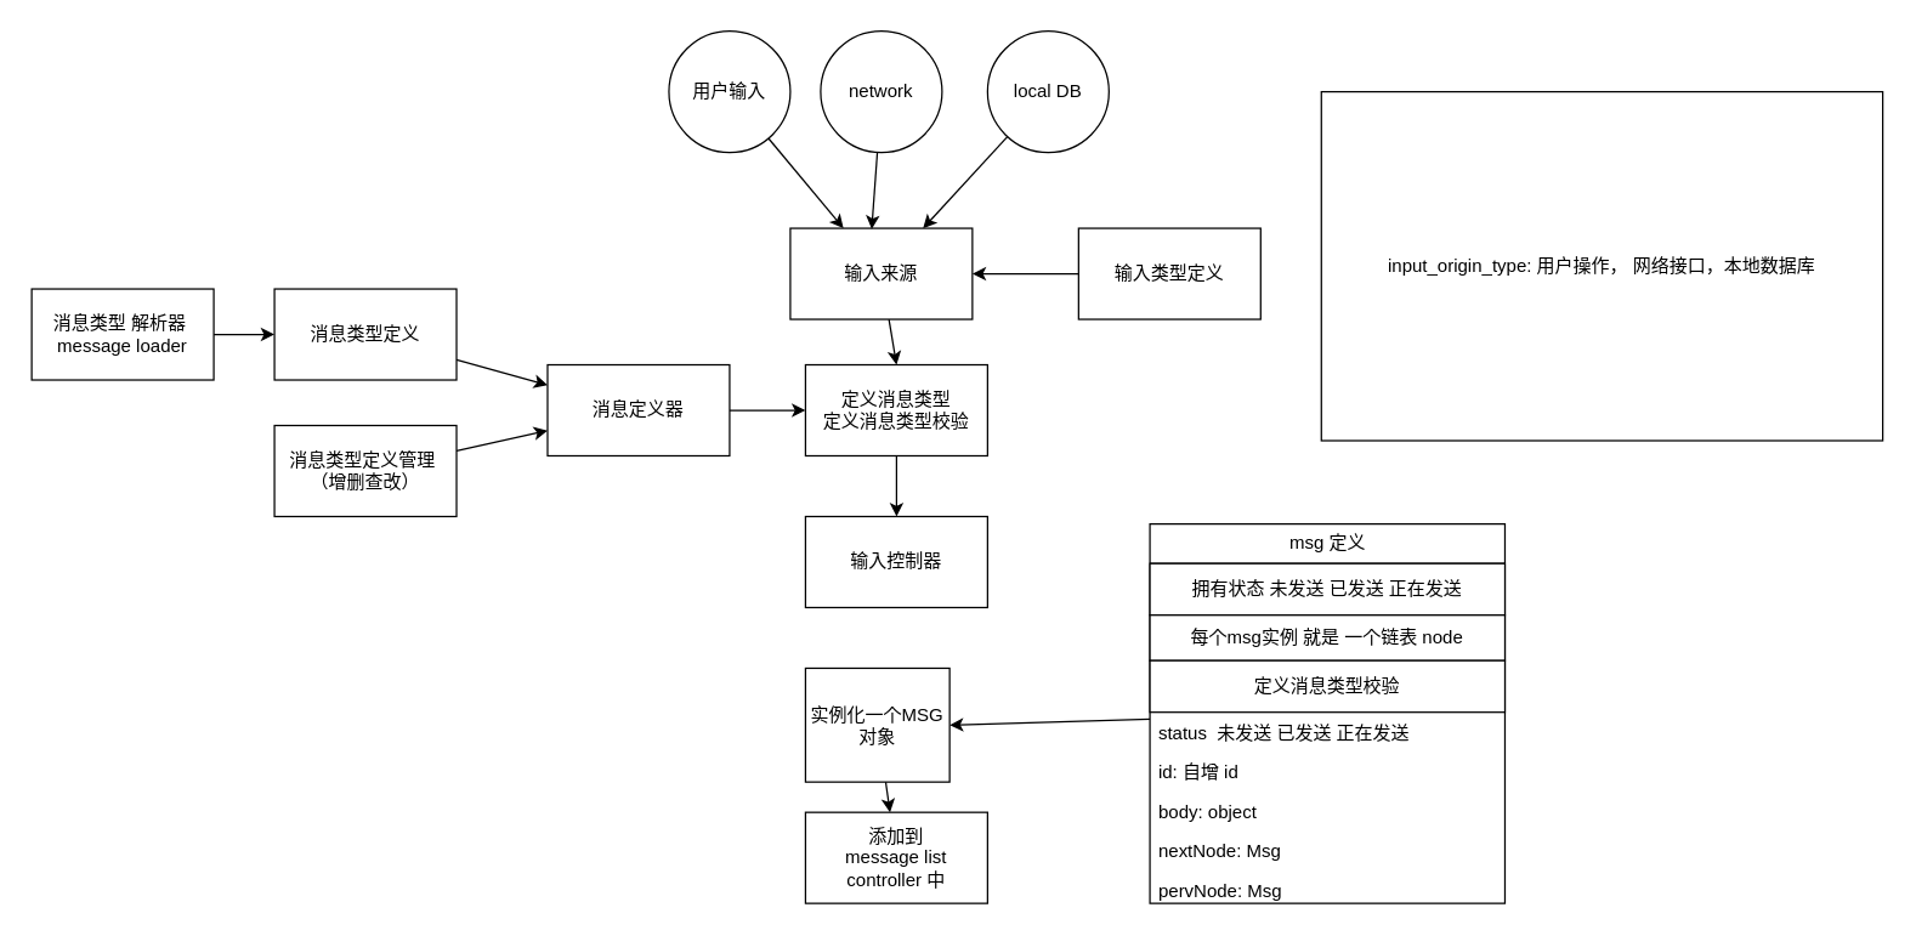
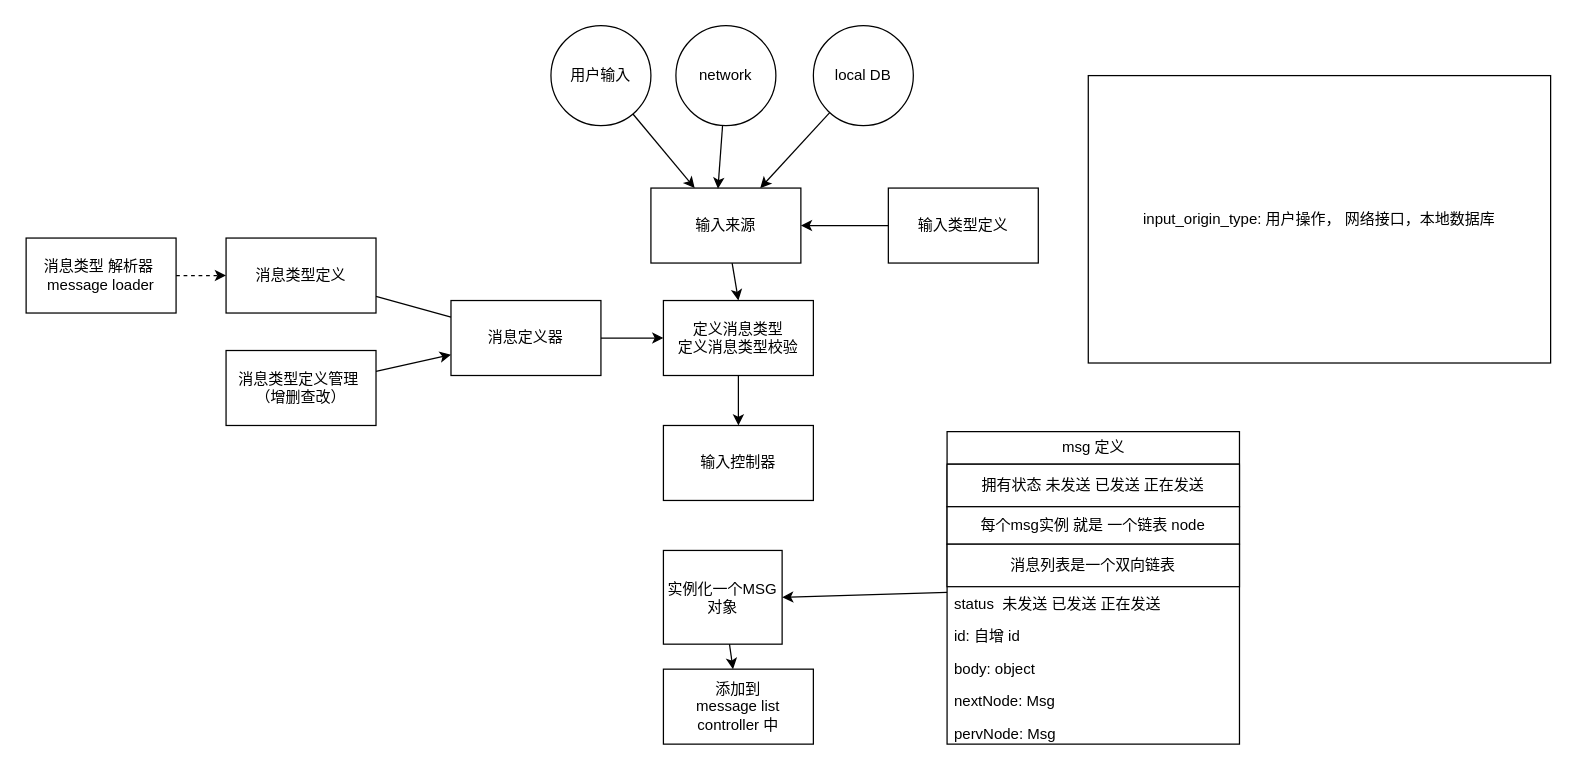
  <mxCell id="0" />
  <mxCell id="1" parent="0" />
  <mxCell id="2" value="输入控制器" style="rounded=0;whiteSpace=wrap;html=1;" parent="1" vertex="1"><mxGeometry x="530" y="340" width="120" height="60" as="geometry" /></mxCell>
  <mxCell id="3" value="" style="edgeStyle=none;html=1;" parent="1" source="4" target="5" edge="1"><mxGeometry relative="1" as="geometry" /></mxCell>
  <mxCell id="4" value="实例化一个MSG对象" style="rounded=0;whiteSpace=wrap;html=1;" parent="1" vertex="1"><mxGeometry x="530" y="440" width="95" height="75" as="geometry" /></mxCell>
  <mxCell id="5" value="添加到 &lt;br&gt;message list controller 中" style="whiteSpace=wrap;html=1;rounded=0;" parent="1" vertex="1"><mxGeometry x="530" y="535" width="120" height="60" as="geometry" /></mxCell>
  <mxCell id="6" style="edgeStyle=none;html=1;entryX=1;entryY=0.5;entryDx=0;entryDy=0;" parent="1" source="7" target="4" edge="1"><mxGeometry relative="1" as="geometry" /></mxCell>
  <mxCell id="7" value="msg 定义" style="swimlane;fontStyle=0;childLayout=stackLayout;horizontal=1;startSize=26;fillColor=none;horizontalStack=0;resizeParent=1;resizeParentMax=0;resizeLast=0;collapsible=1;marginBottom=0;html=1;" parent="1" vertex="1"><mxGeometry x="757" y="345" width="234" height="250" as="geometry" /></mxCell>
  <mxCell id="8" value="拥有状态 未发送 已发送 正在发送" style="whiteSpace=wrap;html=1;" parent="7" vertex="1"><mxGeometry y="26" width="234" height="34" as="geometry" /></mxCell>
  <mxCell id="9" value="每个msg实例 就是 一个链表 node" style="whiteSpace=wrap;html=1;" parent="7" vertex="1"><mxGeometry y="60" width="234" height="30" as="geometry" /></mxCell>
- <mxCell id="10" value="定义消息类型校验" style="rounded=0;whiteSpace=wrap;html=1;" parent="7" vertex="1"><mxGeometry y="90" width="234" height="34" as="geometry" /></mxCell>
+ <mxCell id="10" value="消息列表是一个双向链表" style="rounded=0;whiteSpace=wrap;html=1;" parent="7" vertex="1"><mxGeometry y="90" width="234" height="34" as="geometry" /></mxCell>
  <mxCell id="11" value="status&amp;nbsp; 未发送 已发送 正在发送" style="text;strokeColor=none;fillColor=none;align=left;verticalAlign=top;spacingLeft=4;spacingRight=4;overflow=hidden;rotatable=0;points=[[0,0.5],[1,0.5]];portConstraint=eastwest;whiteSpace=wrap;html=1;" parent="7" vertex="1"><mxGeometry y="124" width="234" height="26" as="geometry" /></mxCell>
  <mxCell id="12" value="id: 自增 id" style="text;strokeColor=none;fillColor=none;align=left;verticalAlign=top;spacingLeft=4;spacingRight=4;overflow=hidden;rotatable=0;points=[[0,0.5],[1,0.5]];portConstraint=eastwest;whiteSpace=wrap;html=1;" parent="7" vertex="1"><mxGeometry y="150" width="234" height="26" as="geometry" /></mxCell>
  <mxCell id="13" value="body: object" style="text;strokeColor=none;fillColor=none;align=left;verticalAlign=top;spacingLeft=4;spacingRight=4;overflow=hidden;rotatable=0;points=[[0,0.5],[1,0.5]];portConstraint=eastwest;whiteSpace=wrap;html=1;" parent="7" vertex="1"><mxGeometry y="176" width="234" height="26" as="geometry" /></mxCell>
  <mxCell id="14" value="nextNode: Msg&amp;nbsp;" style="text;strokeColor=none;fillColor=none;align=left;verticalAlign=top;spacingLeft=4;spacingRight=4;overflow=hidden;rotatable=0;points=[[0,0.5],[1,0.5]];portConstraint=eastwest;whiteSpace=wrap;html=1;" parent="7" vertex="1"><mxGeometry y="202" width="234" height="26" as="geometry" /></mxCell>
  <mxCell id="15" value="pervNode: Msg" style="text;strokeColor=none;fillColor=none;align=left;verticalAlign=top;spacingLeft=4;spacingRight=4;overflow=hidden;rotatable=0;points=[[0,0.5],[1,0.5]];portConstraint=eastwest;whiteSpace=wrap;html=1;" parent="7" vertex="1"><mxGeometry y="228" width="234" height="22" as="geometry" /></mxCell>
  <mxCell id="16" value="" style="edgeStyle=none;html=1;" parent="1" source="17" target="2" edge="1"><mxGeometry relative="1" as="geometry" /></mxCell>
  <mxCell id="17" value="定义消息类型&lt;br&gt;定义消息类型校验" style="whiteSpace=wrap;html=1;" parent="1" vertex="1"><mxGeometry x="530" y="240" width="120" height="60" as="geometry" /></mxCell>
  <mxCell id="18" style="edgeStyle=none;html=1;entryX=0.5;entryY=0;entryDx=0;entryDy=0;" parent="1" source="19" target="17" edge="1"><mxGeometry relative="1" as="geometry" /></mxCell>
  <mxCell id="19" value="输入来源" style="whiteSpace=wrap;html=1;" parent="1" vertex="1"><mxGeometry x="520" y="150" width="120" height="60" as="geometry" /></mxCell>
  <mxCell id="20" style="edgeStyle=none;html=1;" parent="1" source="21" target="19" edge="1"><mxGeometry relative="1" as="geometry" /></mxCell>
  <mxCell id="21" value="用户输入" style="ellipse;whiteSpace=wrap;html=1;" parent="1" vertex="1"><mxGeometry x="440" y="20" width="80" height="80" as="geometry" /></mxCell>
  <mxCell id="22" style="edgeStyle=none;html=1;entryX=0.447;entryY=0.009;entryDx=0;entryDy=0;entryPerimeter=0;" parent="1" source="23" target="19" edge="1"><mxGeometry relative="1" as="geometry" /></mxCell>
  <mxCell id="23" value="network" style="ellipse;whiteSpace=wrap;html=1;" parent="1" vertex="1"><mxGeometry x="540" y="20" width="80" height="80" as="geometry" /></mxCell>
  <mxCell id="24" value="" style="edgeStyle=none;html=1;" parent="1" source="25" target="17" edge="1"><mxGeometry relative="1" as="geometry" /></mxCell>
  <mxCell id="25" value="消息定义器" style="whiteSpace=wrap;html=1;" parent="1" vertex="1"><mxGeometry x="360" y="240" width="120" height="60" as="geometry" /></mxCell>
- <mxCell id="26" value="" style="edgeStyle=none;html=1;" parent="1" source="27" target="25" edge="1"><mxGeometry relative="1" as="geometry" /></mxCell>
+ <mxCell id="26" value="" style="edgeStyle=none;html=1;endArrow=none;" parent="1" source="27" target="25" edge="1"><mxGeometry relative="1" as="geometry" /></mxCell>
  <mxCell id="27" value="消息类型定义" style="whiteSpace=wrap;html=1;" parent="1" vertex="1"><mxGeometry x="180" y="190" width="120" height="60" as="geometry" /></mxCell>
  <mxCell id="28" value="" style="edgeStyle=none;html=1;" parent="1" source="29" target="25" edge="1"><mxGeometry relative="1" as="geometry" /></mxCell>
  <mxCell id="29" value="消息类型定义管理&amp;nbsp;&lt;br&gt;（增删查改）" style="whiteSpace=wrap;html=1;" parent="1" vertex="1"><mxGeometry x="180" y="280" width="120" height="60" as="geometry" /></mxCell>
- <mxCell id="30" value="" style="edgeStyle=none;html=1;" parent="1" source="31" target="27" edge="1"><mxGeometry relative="1" as="geometry" /></mxCell>
+ <mxCell id="30" value="" style="edgeStyle=none;html=1;dashed=1;" parent="1" source="31" target="27" edge="1"><mxGeometry relative="1" as="geometry" /></mxCell>
  <mxCell id="31" value="消息类型 解析器&amp;nbsp;&lt;br&gt;message loader" style="whiteSpace=wrap;html=1;" parent="1" vertex="1"><mxGeometry x="20" y="190" width="120" height="60" as="geometry" /></mxCell>
  <mxCell id="32" value="" style="edgeStyle=none;html=1;" parent="1" source="33" target="19" edge="1"><mxGeometry relative="1" as="geometry" /></mxCell>
  <mxCell id="33" value="输入类型定义" style="whiteSpace=wrap;html=1;" parent="1" vertex="1"><mxGeometry x="710" y="150" width="120" height="60" as="geometry" /></mxCell>
  <mxCell id="34" value="input_origin_type: 用户操作， 网络接口，本地数据库&lt;br&gt;" style="whiteSpace=wrap;html=1;" parent="1" vertex="1"><mxGeometry x="870" y="60" width="370" height="230" as="geometry" /></mxCell>
  <mxCell id="35" style="edgeStyle=none;html=1;" parent="1" source="36" target="19" edge="1"><mxGeometry relative="1" as="geometry" /></mxCell>
  <mxCell id="36" value="local DB" style="ellipse;whiteSpace=wrap;html=1;" parent="1" vertex="1"><mxGeometry x="650" y="20" width="80" height="80" as="geometry" /></mxCell>
